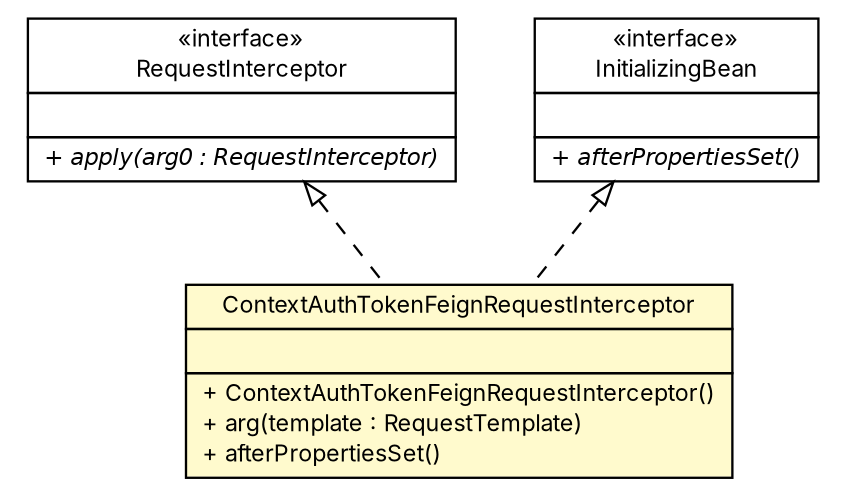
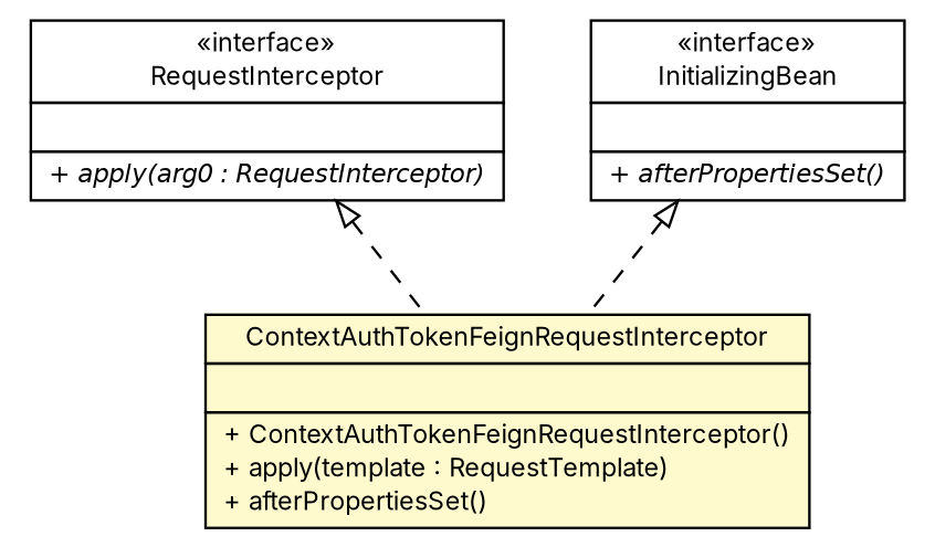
  digraph {
    fontname=Inter
    nodesep=0.25
    ranksep=0.5
    node [fontcolor=black fontname=Inter fontsize=10.0 shape=plaintext]
    edge [arrowtail=empty dir=back fontname=Inter fontsize=10 headport=p labelfontname=Helvetica labelfontsize=10 style=dashed tailport=p]
-   n1 [label=<<table title="com.yirendai.oss.lib.security.internal.feign.ContextAuthTokenFeignRequestInterceptor" border="0" cellborder="1" cellspacing="0" cellpadding="2" port="p" bgcolor="lemonChiffon" href="./ContextAuthTokenFeignRequestInterceptor.html"> 		<tr><td><table border="0" cellspacing="0" cellpadding="1"> <tr><td align="center" balign="center"> ContextAuthTokenFeignRequestInterceptor </td></tr> 		</table></td></tr> 		<tr><td><table border="0" cellspacing="0" cellpadding="1"> <tr><td align="left" balign="left">  </td></tr> 		</table></td></tr> 		<tr><td><table border="0" cellspacing="0" cellpadding="1"> <tr><td align="left" balign="left"> + ContextAuthTokenFeignRequestInterceptor() </td></tr> <tr><td align="left" balign="left"> + arg(template : RequestTemplate) </td></tr> <tr><td align="left" balign="left"> + afterPropertiesSet() </td></tr> 		</table></td></tr> 		</table>>]
+   n1 [label=<<table title="com.yirendai.oss.lib.security.internal.feign.ContextAuthTokenFeignRequestInterceptor" border="0" cellborder="1" cellspacing="0" cellpadding="2" port="p" bgcolor="lemonChiffon" href="./ContextAuthTokenFeignRequestInterceptor.html"> 		<tr><td><table border="0" cellspacing="0" cellpadding="1"> <tr><td align="center" balign="center"> ContextAuthTokenFeignRequestInterceptor </td></tr> 		</table></td></tr> 		<tr><td><table border="0" cellspacing="0" cellpadding="1"> <tr><td align="left" balign="left">  </td></tr> 		</table></td></tr> 		<tr><td><table border="0" cellspacing="0" cellpadding="1"> <tr><td align="left" balign="left"> + ContextAuthTokenFeignRequestInterceptor() </td></tr> <tr><td align="left" balign="left"> + apply(template : RequestTemplate) </td></tr> <tr><td align="left" balign="left"> + afterPropertiesSet() </td></tr> 		</table></td></tr> 		</table>>]
    n2 [label=<<table title="feign.RequestInterceptor" border="0" cellborder="1" cellspacing="0" cellpadding="2" port="p" href="http://java.sun.com/j2se/1.4.2/docs/api/feign/RequestInterceptor.html"> 		<tr><td><table border="0" cellspacing="0" cellpadding="1"> <tr><td align="center" balign="center"> &#171;interface&#187; </td></tr> <tr><td align="center" balign="center"> RequestInterceptor </td></tr> 		</table></td></tr> 		<tr><td><table border="0" cellspacing="0" cellpadding="1"> <tr><td align="left" balign="left">  </td></tr> 		</table></td></tr> 		<tr><td><table border="0" cellspacing="0" cellpadding="1"> <tr><td align="left" balign="left"><font face="Helvetica-Oblique" point-size="10.0"> + apply(arg0 : RequestInterceptor) </font></td></tr> 		</table></td></tr> 		</table>>]
    n3 [label=<<table title="org.springframework.beans.factory.InitializingBean" border="0" cellborder="1" cellspacing="0" cellpadding="2" port="p" href="http://java.sun.com/j2se/1.4.2/docs/api/org/springframework/beans/factory/InitializingBean.html"> 		<tr><td><table border="0" cellspacing="0" cellpadding="1"> <tr><td align="center" balign="center"> &#171;interface&#187; </td></tr> <tr><td align="center" balign="center"> InitializingBean </td></tr> 		</table></td></tr> 		<tr><td><table border="0" cellspacing="0" cellpadding="1"> <tr><td align="left" balign="left">  </td></tr> 		</table></td></tr> 		<tr><td><table border="0" cellspacing="0" cellpadding="1"> <tr><td align="left" balign="left"><font face="Helvetica-Oblique" point-size="10.0"> + afterPropertiesSet() </font></td></tr> 		</table></td></tr> 		</table>>]
    n2 -> n1
    n3 -> n1
  }
